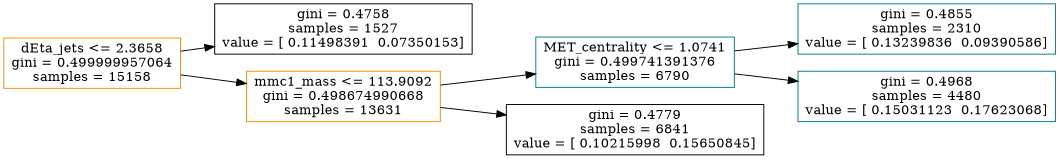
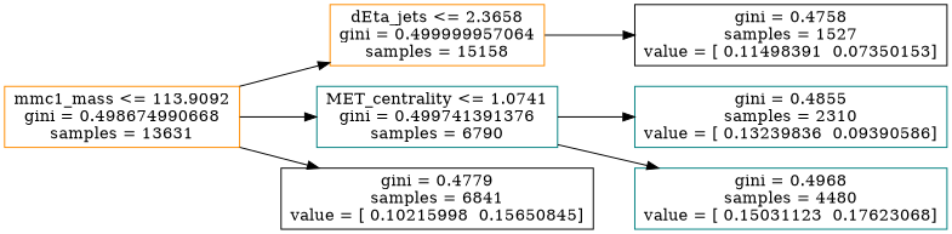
  digraph {
    rankdir=LR
    node [shape=box color=teal]
    n1 [label="dEta_jets <= 2.3658\ngini = 0.499999957064\nsamples = 15158" color=darkorange]
    n2 [label="gini = 0.4758\nsamples = 1527\nvalue = [ 0.11498391  0.07350153]" color=black]
    n3 [label="mmc1_mass <= 113.9092\ngini = 0.498674990668\nsamples = 13631" color=darkorange]
    n4 [label="MET_centrality <= 1.0741\ngini = 0.499741391376\nsamples = 6790"]
    n5 [label="gini = 0.4779\nsamples = 6841\nvalue = [ 0.10215998  0.15650845]" color=black]
    n6 [label="gini = 0.4855\nsamples = 2310\nvalue = [ 0.13239836  0.09390586]"]
    n7 [label="gini = 0.4968\nsamples = 4480\nvalue = [ 0.15031123  0.17623068]"]
    n1 -> n2
-   n1 -> n3
+   n3 -> n1
    n3 -> n4
    n3 -> n5
    n4 -> n6
    n4 -> n7
  }
